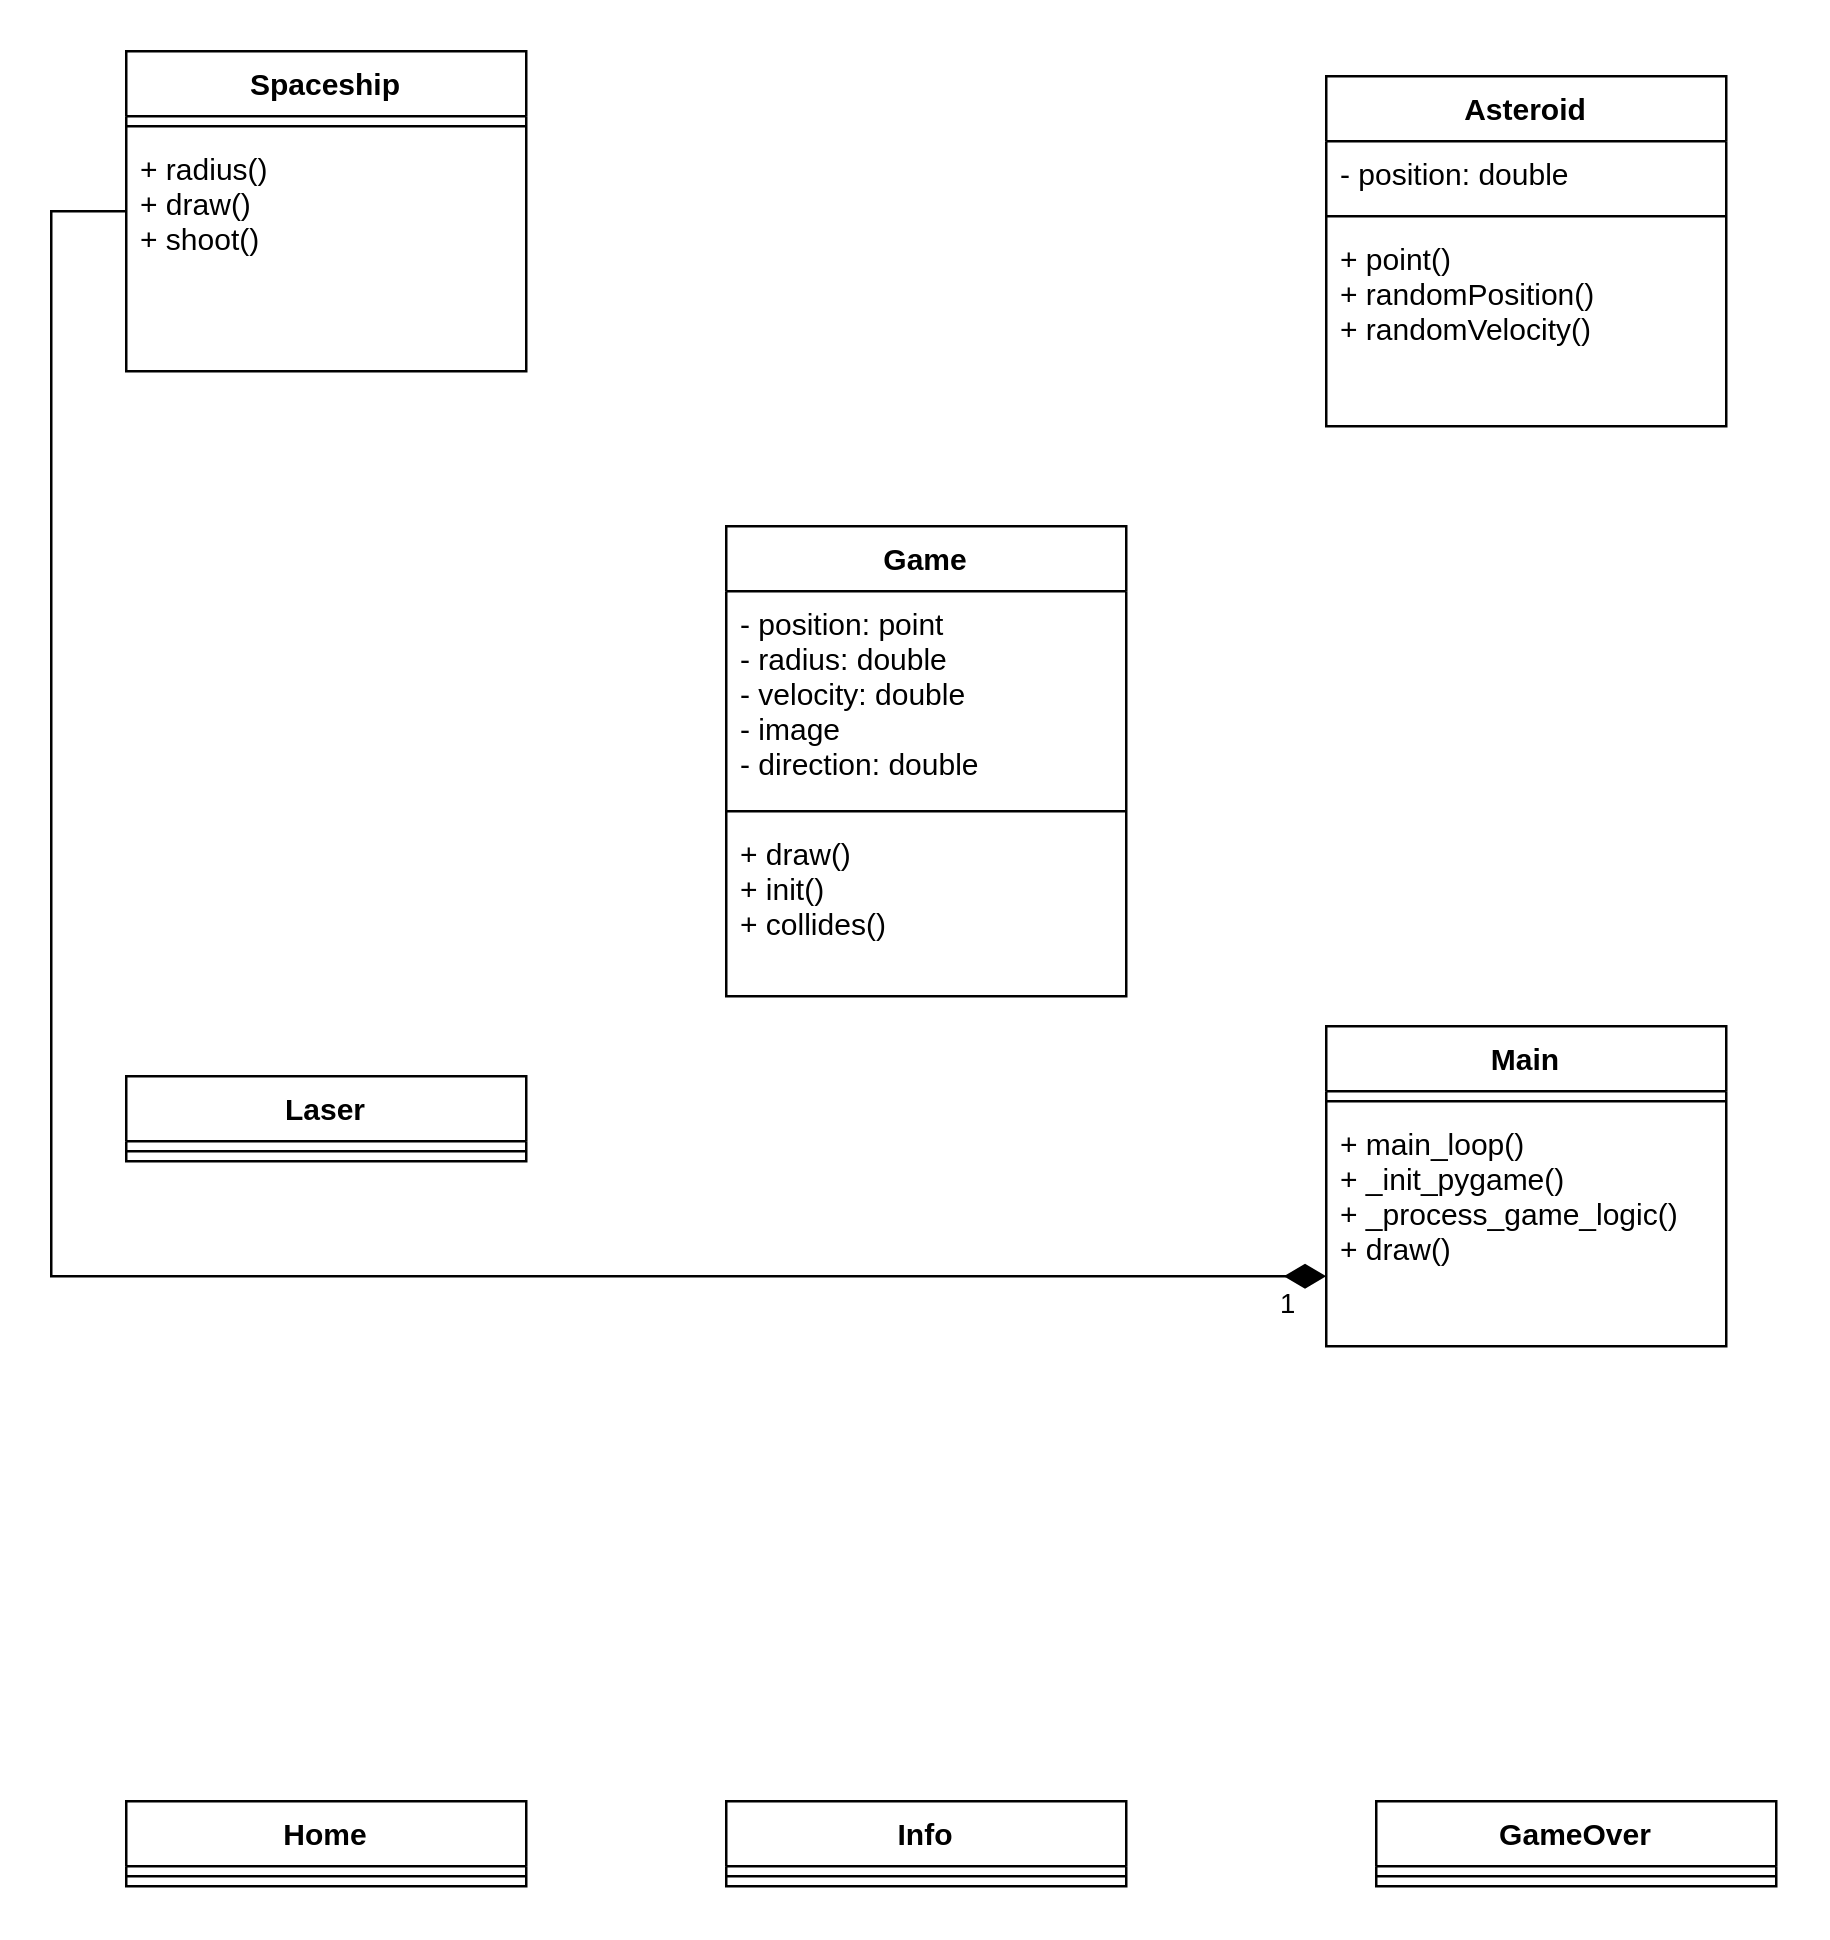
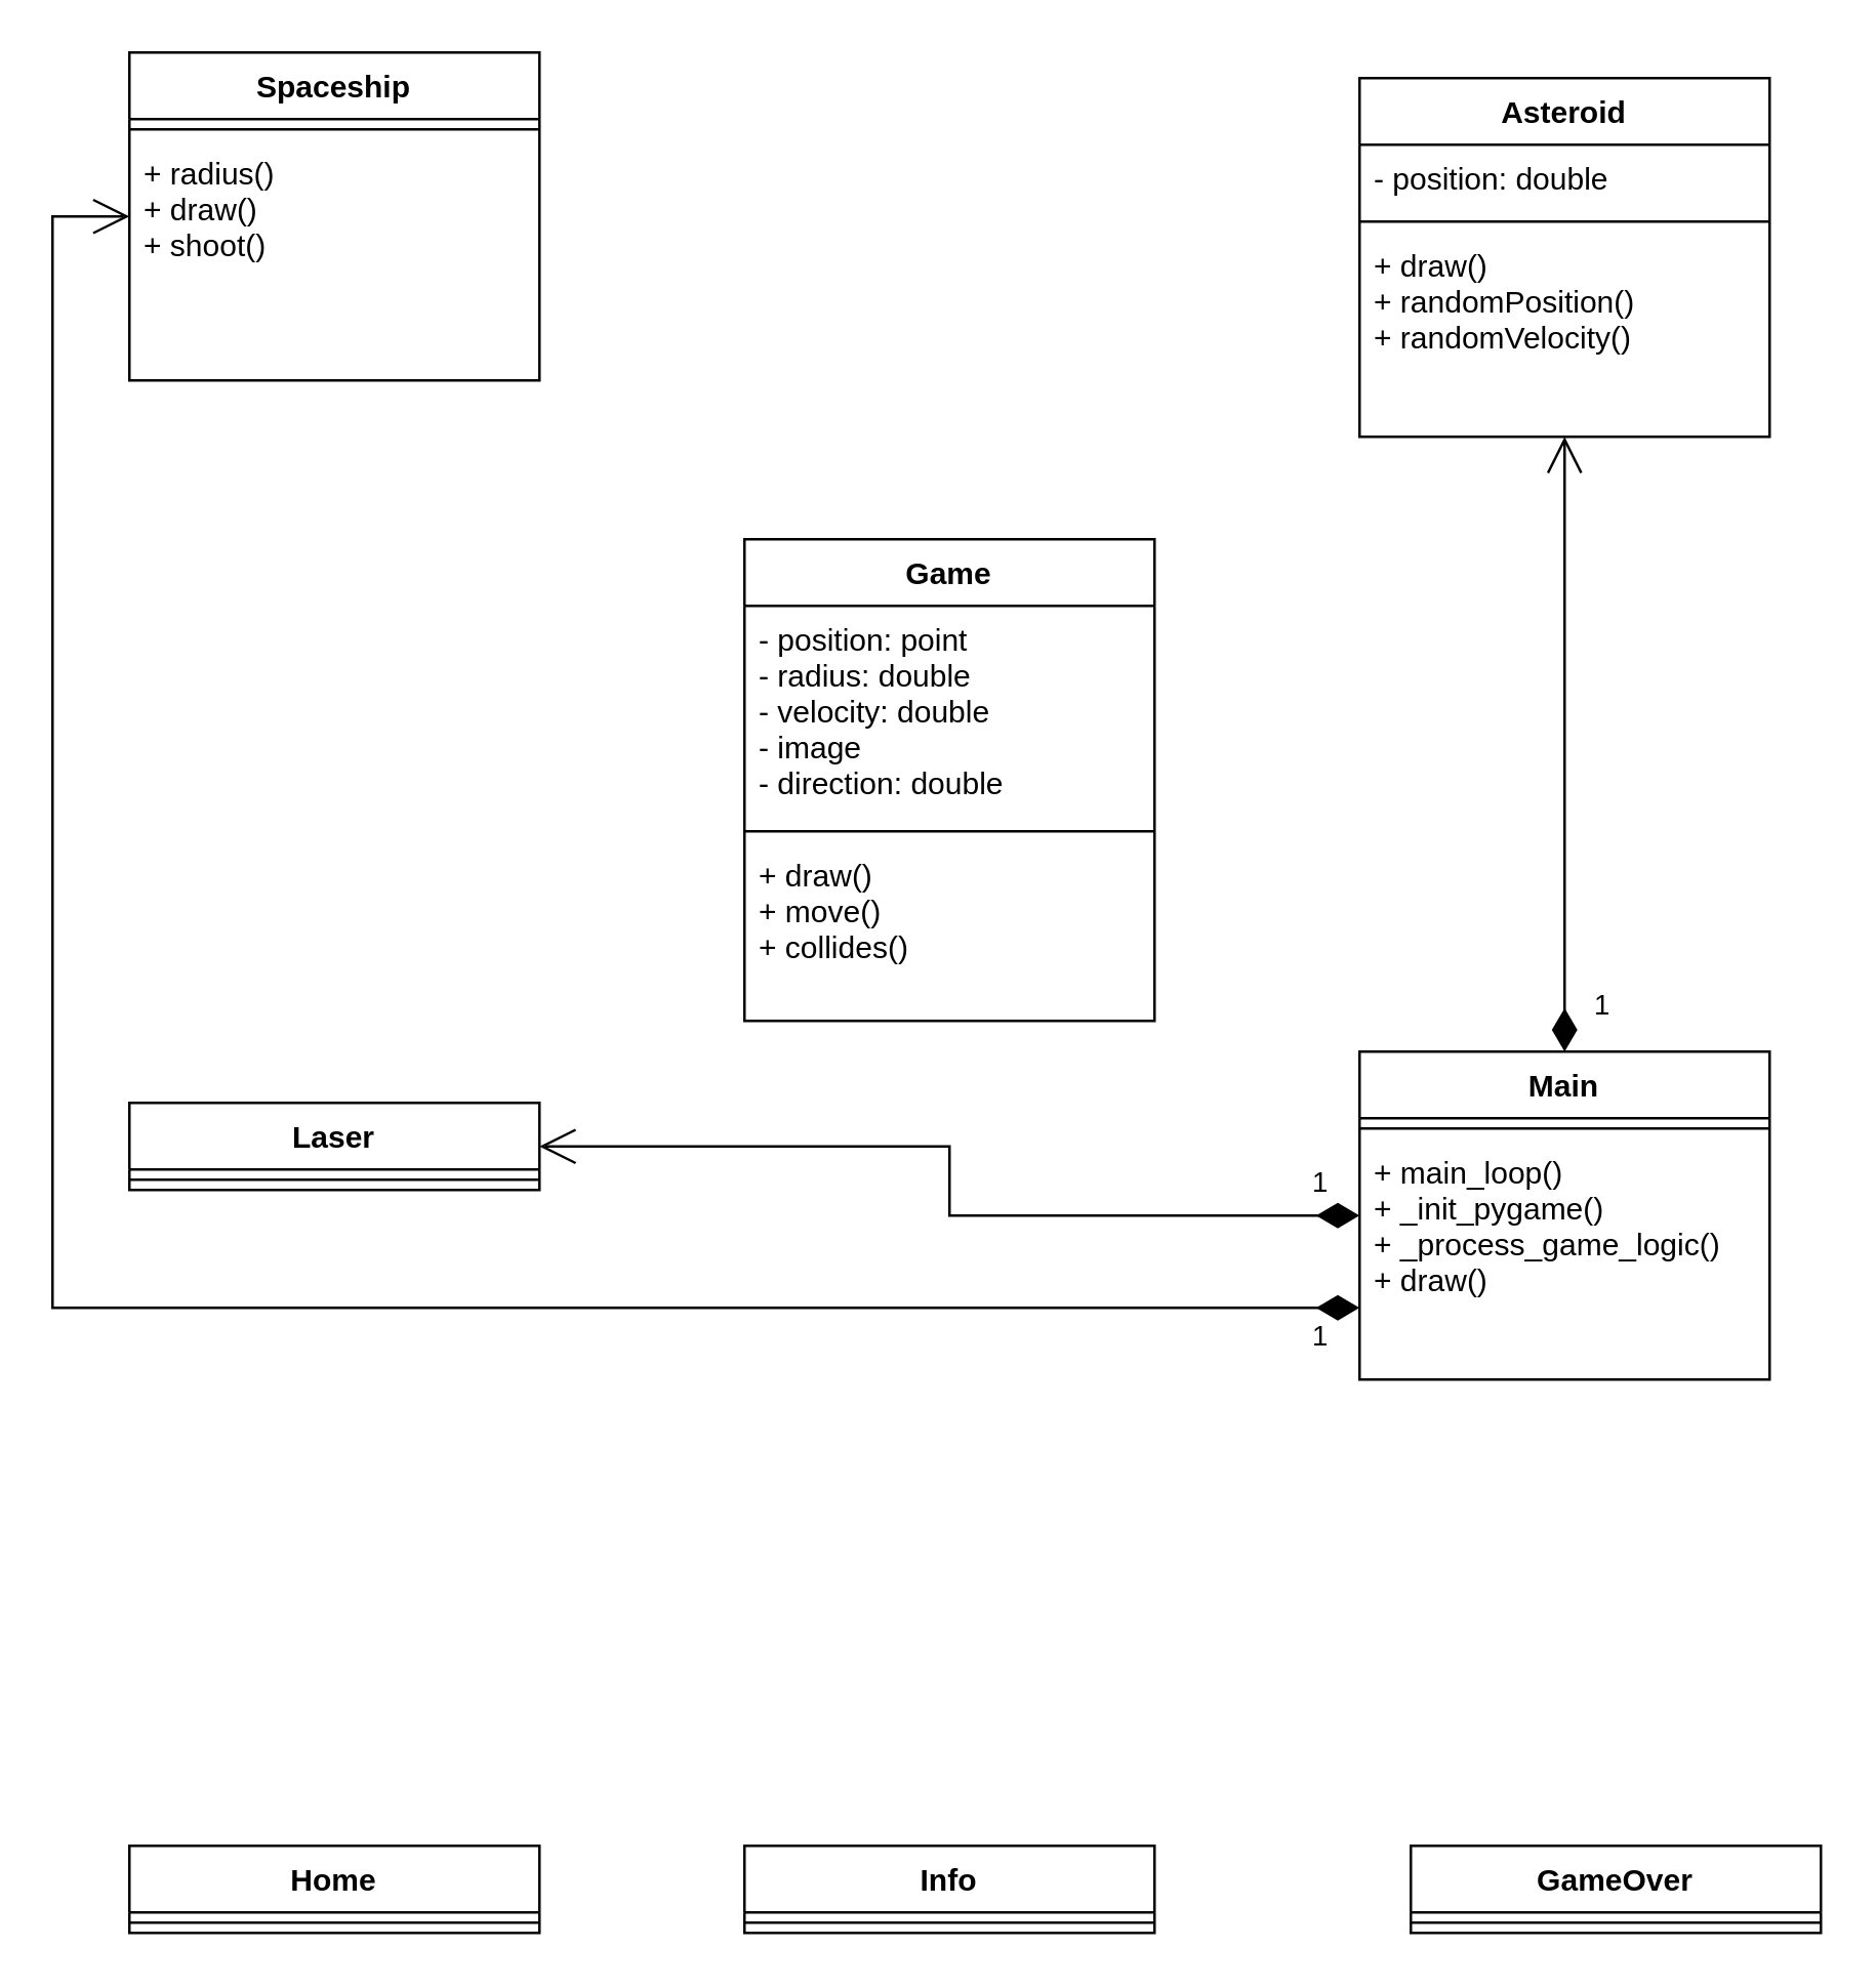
  <mxCell id="0" />
  <mxCell id="1" parent="0" />
  <mxCell id="2" value="Game" style="swimlane;fontStyle=1;align=center;verticalAlign=top;childLayout=stackLayout;horizontal=1;startSize=26;horizontalStack=0;resizeParent=1;resizeParentMax=0;resizeLast=0;collapsible=1;marginBottom=0;" parent="1" vertex="1"><mxGeometry x="290" y="210" width="160" height="188" as="geometry"><mxRectangle x="300" y="260" width="100" height="26" as="alternateBounds" /></mxGeometry></mxCell>
  <mxCell id="3" value="- position: point&#10;- radius: double&#10;- velocity: double&#10;- image&#10;- direction: double" style="text;strokeColor=none;fillColor=none;align=left;verticalAlign=top;spacingLeft=4;spacingRight=4;overflow=hidden;rotatable=0;points=[[0,0.5],[1,0.5]];portConstraint=eastwest;" parent="2" vertex="1"><mxGeometry y="26" width="160" height="84" as="geometry" /></mxCell>
  <mxCell id="4" value="" style="line;strokeWidth=1;fillColor=none;align=left;verticalAlign=middle;spacingTop=-1;spacingLeft=3;spacingRight=3;rotatable=0;labelPosition=right;points=[];portConstraint=eastwest;" parent="2" vertex="1"><mxGeometry y="110" width="160" height="8" as="geometry" /></mxCell>
- <mxCell id="5" value="+ draw()&#10;+ init()&#10;+ collides()" style="text;strokeColor=none;fillColor=none;align=left;verticalAlign=top;spacingLeft=4;spacingRight=4;overflow=hidden;rotatable=0;points=[[0,0.5],[1,0.5]];portConstraint=eastwest;" parent="2" vertex="1"><mxGeometry y="118" width="160" height="70" as="geometry" /></mxCell>
+ <mxCell id="5" value="+ draw()&#10;+ move()&#10;+ collides()" style="text;strokeColor=none;fillColor=none;align=left;verticalAlign=top;spacingLeft=4;spacingRight=4;overflow=hidden;rotatable=0;points=[[0,0.5],[1,0.5]];portConstraint=eastwest;" parent="2" vertex="1"><mxGeometry y="118" width="160" height="70" as="geometry" /></mxCell>
  <mxCell id="6" value="Spaceship" style="swimlane;fontStyle=1;align=center;verticalAlign=top;childLayout=stackLayout;horizontal=1;startSize=26;horizontalStack=0;resizeParent=1;resizeParentMax=0;resizeLast=0;collapsible=1;marginBottom=0;" parent="1" vertex="1"><mxGeometry x="50" y="20" width="160" height="128" as="geometry"><mxRectangle x="300" y="260" width="100" height="26" as="alternateBounds" /></mxGeometry></mxCell>
  <mxCell id="7" value="" style="line;strokeWidth=1;fillColor=none;align=left;verticalAlign=middle;spacingTop=-1;spacingLeft=3;spacingRight=3;rotatable=0;labelPosition=right;points=[];portConstraint=eastwest;" parent="6" vertex="1"><mxGeometry y="26" width="160" height="8" as="geometry" /></mxCell>
  <mxCell id="8" value="+ radius()&#10;+ draw()&#10;+ shoot()" style="text;strokeColor=none;fillColor=none;align=left;verticalAlign=top;spacingLeft=4;spacingRight=4;overflow=hidden;rotatable=0;points=[[0,0.5],[1,0.5]];portConstraint=eastwest;" parent="6" vertex="1"><mxGeometry y="34" width="160" height="94" as="geometry" /></mxCell>
  <mxCell id="9" value="Asteroid" style="swimlane;fontStyle=1;align=center;verticalAlign=top;childLayout=stackLayout;horizontal=1;startSize=26;horizontalStack=0;resizeParent=1;resizeParentMax=0;resizeLast=0;collapsible=1;marginBottom=0;" parent="1" vertex="1"><mxGeometry x="530" y="30" width="160" height="140" as="geometry"><mxRectangle x="300" y="260" width="100" height="26" as="alternateBounds" /></mxGeometry></mxCell>
  <mxCell id="10" value="- position: double" style="text;strokeColor=none;fillColor=none;align=left;verticalAlign=top;spacingLeft=4;spacingRight=4;overflow=hidden;rotatable=0;points=[[0,0.5],[1,0.5]];portConstraint=eastwest;" parent="9" vertex="1"><mxGeometry y="26" width="160" height="26" as="geometry" /></mxCell>
  <mxCell id="11" value="" style="line;strokeWidth=1;fillColor=none;align=left;verticalAlign=middle;spacingTop=-1;spacingLeft=3;spacingRight=3;rotatable=0;labelPosition=right;points=[];portConstraint=eastwest;" parent="9" vertex="1"><mxGeometry y="52" width="160" height="8" as="geometry" /></mxCell>
- <mxCell id="12" value="+ point()&#10;+ randomPosition()&#10;+ randomVelocity()&#10;" style="text;strokeColor=none;fillColor=none;align=left;verticalAlign=top;spacingLeft=4;spacingRight=4;overflow=hidden;rotatable=0;points=[[0,0.5],[1,0.5]];portConstraint=eastwest;" parent="9" vertex="1"><mxGeometry y="60" width="160" height="80" as="geometry" /></mxCell>
+ <mxCell id="12" value="+ draw()&#10;+ randomPosition()&#10;+ randomVelocity()&#10;" style="text;strokeColor=none;fillColor=none;align=left;verticalAlign=top;spacingLeft=4;spacingRight=4;overflow=hidden;rotatable=0;points=[[0,0.5],[1,0.5]];portConstraint=eastwest;" parent="9" vertex="1"><mxGeometry y="60" width="160" height="80" as="geometry" /></mxCell>
  <mxCell id="13" value="Laser" style="swimlane;fontStyle=1;align=center;verticalAlign=top;childLayout=stackLayout;horizontal=1;startSize=26;horizontalStack=0;resizeParent=1;resizeParentMax=0;resizeLast=0;collapsible=1;marginBottom=0;" parent="1" vertex="1"><mxGeometry x="50" y="430" width="160" height="34" as="geometry"><mxRectangle x="300" y="260" width="100" height="26" as="alternateBounds" /></mxGeometry></mxCell>
  <mxCell id="14" value="" style="line;strokeWidth=1;fillColor=none;align=left;verticalAlign=middle;spacingTop=-1;spacingLeft=3;spacingRight=3;rotatable=0;labelPosition=right;points=[];portConstraint=eastwest;" parent="13" vertex="1"><mxGeometry y="26" width="160" height="8" as="geometry" /></mxCell>
  <mxCell id="15" value="Home" style="swimlane;fontStyle=1;align=center;verticalAlign=top;childLayout=stackLayout;horizontal=1;startSize=26;horizontalStack=0;resizeParent=1;resizeParentMax=0;resizeLast=0;collapsible=1;marginBottom=0;" parent="1" vertex="1"><mxGeometry x="50" y="720" width="160" height="34" as="geometry"><mxRectangle x="300" y="260" width="100" height="26" as="alternateBounds" /></mxGeometry></mxCell>
  <mxCell id="16" value="" style="line;strokeWidth=1;fillColor=none;align=left;verticalAlign=middle;spacingTop=-1;spacingLeft=3;spacingRight=3;rotatable=0;labelPosition=right;points=[];portConstraint=eastwest;" parent="15" vertex="1"><mxGeometry y="26" width="160" height="8" as="geometry" /></mxCell>
  <mxCell id="17" value="Info" style="swimlane;fontStyle=1;align=center;verticalAlign=top;childLayout=stackLayout;horizontal=1;startSize=26;horizontalStack=0;resizeParent=1;resizeParentMax=0;resizeLast=0;collapsible=1;marginBottom=0;" parent="1" vertex="1"><mxGeometry x="290" y="720" width="160" height="34" as="geometry"><mxRectangle x="300" y="260" width="100" height="26" as="alternateBounds" /></mxGeometry></mxCell>
  <mxCell id="18" value="" style="line;strokeWidth=1;fillColor=none;align=left;verticalAlign=middle;spacingTop=-1;spacingLeft=3;spacingRight=3;rotatable=0;labelPosition=right;points=[];portConstraint=eastwest;" parent="17" vertex="1"><mxGeometry y="26" width="160" height="8" as="geometry" /></mxCell>
  <mxCell id="19" value="GameOver" style="swimlane;fontStyle=1;align=center;verticalAlign=top;childLayout=stackLayout;horizontal=1;startSize=26;horizontalStack=0;resizeParent=1;resizeParentMax=0;resizeLast=0;collapsible=1;marginBottom=0;" parent="1" vertex="1"><mxGeometry x="550" y="720" width="160" height="34" as="geometry"><mxRectangle x="300" y="260" width="100" height="26" as="alternateBounds" /></mxGeometry></mxCell>
  <mxCell id="20" value="" style="line;strokeWidth=1;fillColor=none;align=left;verticalAlign=middle;spacingTop=-1;spacingLeft=3;spacingRight=3;rotatable=0;labelPosition=right;points=[];portConstraint=eastwest;" parent="19" vertex="1"><mxGeometry y="26" width="160" height="8" as="geometry" /></mxCell>
  <mxCell id="21" value="Main" style="swimlane;fontStyle=1;align=center;verticalAlign=top;childLayout=stackLayout;horizontal=1;startSize=26;horizontalStack=0;resizeParent=1;resizeParentMax=0;resizeLast=0;collapsible=1;marginBottom=0;" vertex="1" parent="1"><mxGeometry x="530" y="410" width="160" height="128" as="geometry"><mxRectangle x="300" y="260" width="100" height="26" as="alternateBounds" /></mxGeometry></mxCell>
  <mxCell id="22" value="" style="line;strokeWidth=1;fillColor=none;align=left;verticalAlign=middle;spacingTop=-1;spacingLeft=3;spacingRight=3;rotatable=0;labelPosition=right;points=[];portConstraint=eastwest;" vertex="1" parent="21"><mxGeometry y="26" width="160" height="8" as="geometry" /></mxCell>
  <mxCell id="23" value="+ main_loop()&#10;+ _init_pygame()&#10;+ _process_game_logic()&#10;+ draw()" style="text;strokeColor=none;fillColor=none;align=left;verticalAlign=top;spacingLeft=4;spacingRight=4;overflow=hidden;rotatable=0;points=[[0,0.5],[1,0.5]];portConstraint=eastwest;" vertex="1" parent="21"><mxGeometry y="34" width="160" height="94" as="geometry" /></mxCell>
- <mxCell id="26" value="1" style="endArrow=none;html=1;endSize=12;startArrow=diamondThin;startSize=14;startFill=1;edgeStyle=orthogonalEdgeStyle;align=left;verticalAlign=bottom;rounded=0;" edge="1" parent="1" source="21" target="6"><mxGeometry x="-0.959" y="20" relative="1" as="geometry"><mxPoint x="490" y="270" as="sourcePoint" /><mxPoint x="650" y="270" as="targetPoint" /><Array as="points"><mxPoint x="20" y="510" /><mxPoint x="20" y="84" /></Array><mxPoint as="offset" /></mxGeometry></mxCell>
+ <mxCell id="24" value="1" style="endArrow=open;html=1;endSize=12;startArrow=diamondThin;startSize=14;startFill=1;edgeStyle=orthogonalEdgeStyle;align=left;verticalAlign=bottom;rounded=0;" edge="1" parent="1" source="21" target="9"><mxGeometry x="-0.926" y="-10" relative="1" as="geometry"><mxPoint x="490" y="270" as="sourcePoint" /><mxPoint x="650" y="270" as="targetPoint" /><mxPoint as="offset" /></mxGeometry></mxCell>
+ <mxCell id="25" value="1" style="endArrow=open;html=1;endSize=12;startArrow=diamondThin;startSize=14;startFill=1;edgeStyle=orthogonalEdgeStyle;align=left;verticalAlign=bottom;rounded=0;" edge="1" parent="1" source="21" target="13"><mxGeometry x="-0.885" y="-4" relative="1" as="geometry"><mxPoint x="490" y="270" as="sourcePoint" /><mxPoint x="650" y="270" as="targetPoint" /><mxPoint as="offset" /></mxGeometry></mxCell>
+ <mxCell id="26" value="1" style="endArrow=open;html=1;endSize=12;startArrow=diamondThin;startSize=14;startFill=1;edgeStyle=orthogonalEdgeStyle;align=left;verticalAlign=bottom;rounded=0;" edge="1" parent="1" source="21" target="6"><mxGeometry x="-0.959" y="20" relative="1" as="geometry"><mxPoint x="490" y="270" as="sourcePoint" /><mxPoint x="650" y="270" as="targetPoint" /><Array as="points"><mxPoint x="20" y="510" /><mxPoint x="20" y="84" /></Array><mxPoint as="offset" /></mxGeometry></mxCell>
